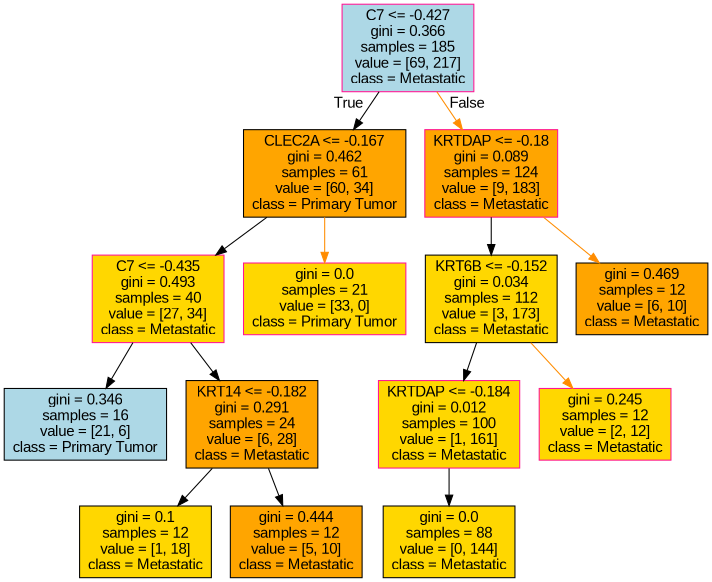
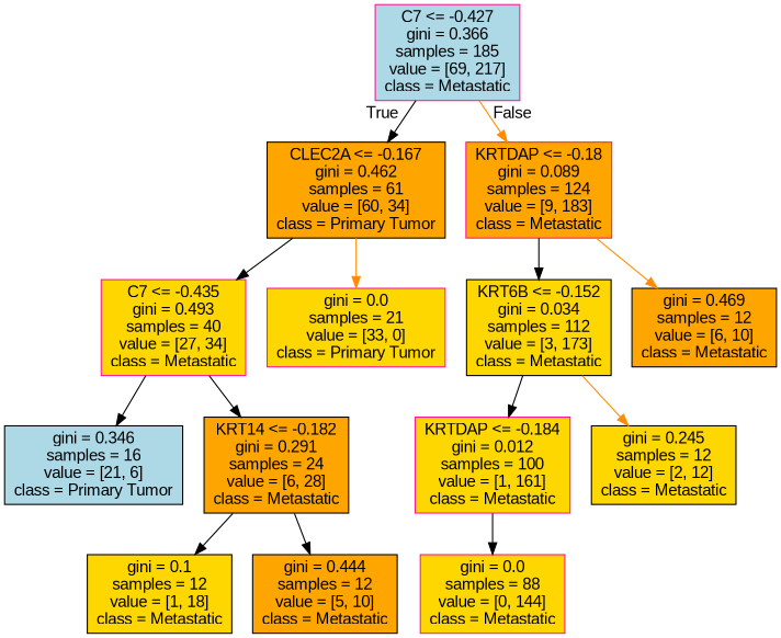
  digraph {
    fontname="Liberation Sans"
    node [color=black fillcolor=gold fontname="Liberation Sans" shape=box style=filled]
    edge [color=black fontname="Liberation Sans"]
    n1 [color=deeppink fillcolor=lightblue label="C7 <= -0.427\ngini = 0.366\nsamples = 185\nvalue = [69, 217]\nclass = Metastatic"]
    n2 [fillcolor=orange label="CLEC2A <= -0.167\ngini = 0.462\nsamples = 61\nvalue = [60, 34]\nclass = Primary Tumor"]
    n3 [color=deeppink fillcolor=orange label="KRTDAP <= -0.18\ngini = 0.089\nsamples = 124\nvalue = [9, 183]\nclass = Metastatic"]
    n4 [color=deeppink label="C7 <= -0.435\ngini = 0.493\nsamples = 40\nvalue = [27, 34]\nclass = Metastatic"]
    n5 [color=deeppink label="gini = 0.0\nsamples = 21\nvalue = [33, 0]\nclass = Primary Tumor"]
    n6 [label="KRT6B <= -0.152\ngini = 0.034\nsamples = 112\nvalue = [3, 173]\nclass = Metastatic"]
    n7 [fillcolor=orange label="gini = 0.469\nsamples = 12\nvalue = [6, 10]\nclass = Metastatic"]
    n8 [fillcolor=lightblue label="gini = 0.346\nsamples = 16\nvalue = [21, 6]\nclass = Primary Tumor"]
    n9 [fillcolor=orange label="KRT14 <= -0.182\ngini = 0.291\nsamples = 24\nvalue = [6, 28]\nclass = Metastatic"]
    n10 [label="gini = 0.1\nsamples = 12\nvalue = [1, 18]\nclass = Metastatic"]
    n11 [fillcolor=orange label="gini = 0.444\nsamples = 12\nvalue = [5, 10]\nclass = Metastatic"]
    n12 [color=deeppink label="KRTDAP <= -0.184\ngini = 0.012\nsamples = 100\nvalue = [1, 161]\nclass = Metastatic"]
-   n13 [color=deeppink label="gini = 0.245\nsamples = 12\nvalue = [2, 12]\nclass = Metastatic"]
-   n14 [label="gini = 0.0\nsamples = 88\nvalue = [0, 144]\nclass = Metastatic"]
+   n13 [label="gini = 0.245\nsamples = 12\nvalue = [2, 12]\nclass = Metastatic"]
+   n14 [color=deeppink label="gini = 0.0\nsamples = 88\nvalue = [0, 144]\nclass = Metastatic"]
    n1 -> n2 [headlabel=True labelangle=45 labeldistance=2.5]
    n1 -> n3 [color=darkorange headlabel=False labelangle=-45 labeldistance=2.5]
    n2 -> n4
    n2 -> n5 [color=darkorange]
    n3 -> n6
    n3 -> n7 [color=darkorange]
    n4 -> n8
    n4 -> n9
    n6 -> n12
    n6 -> n13 [color=darkorange]
    n9 -> n10
    n9 -> n11
    n12 -> n14
  }
